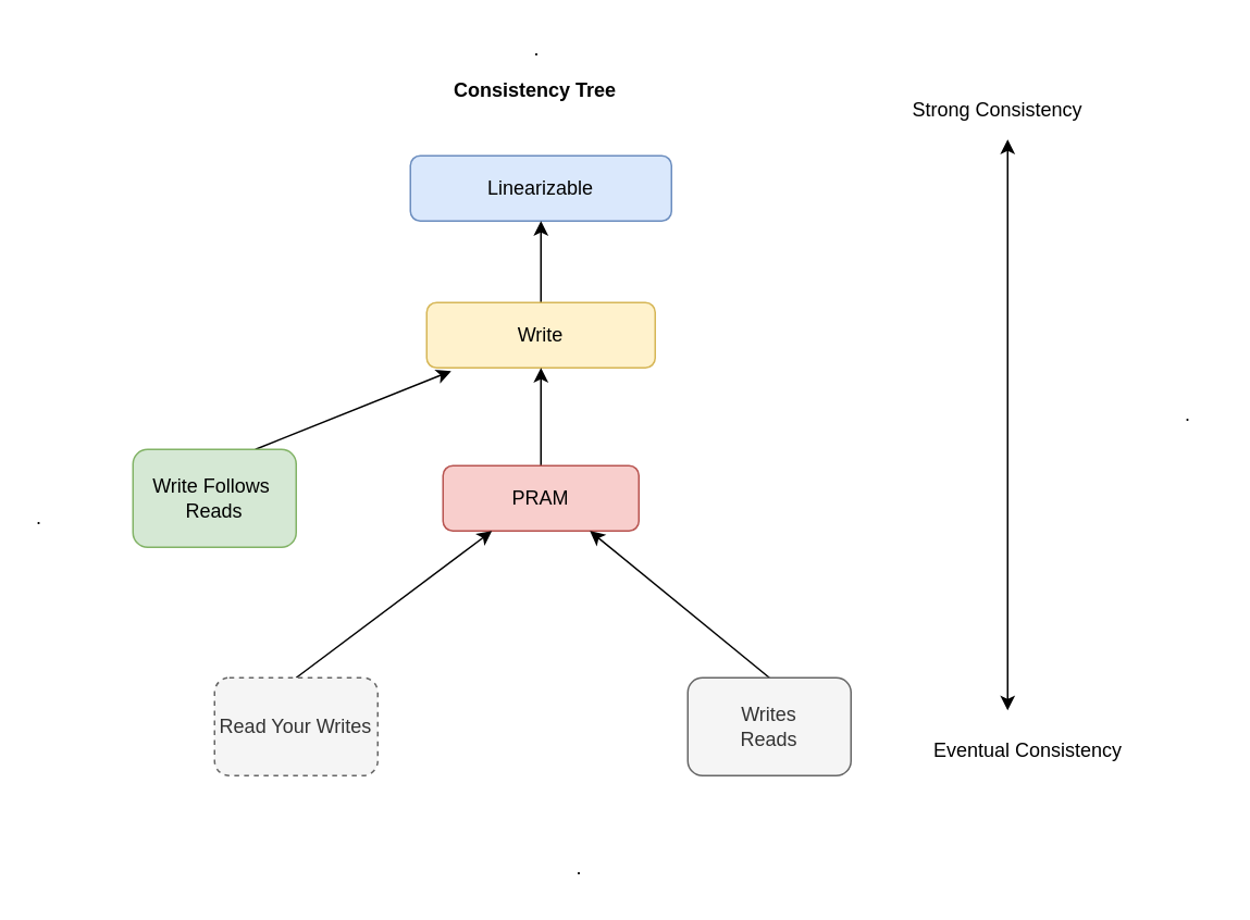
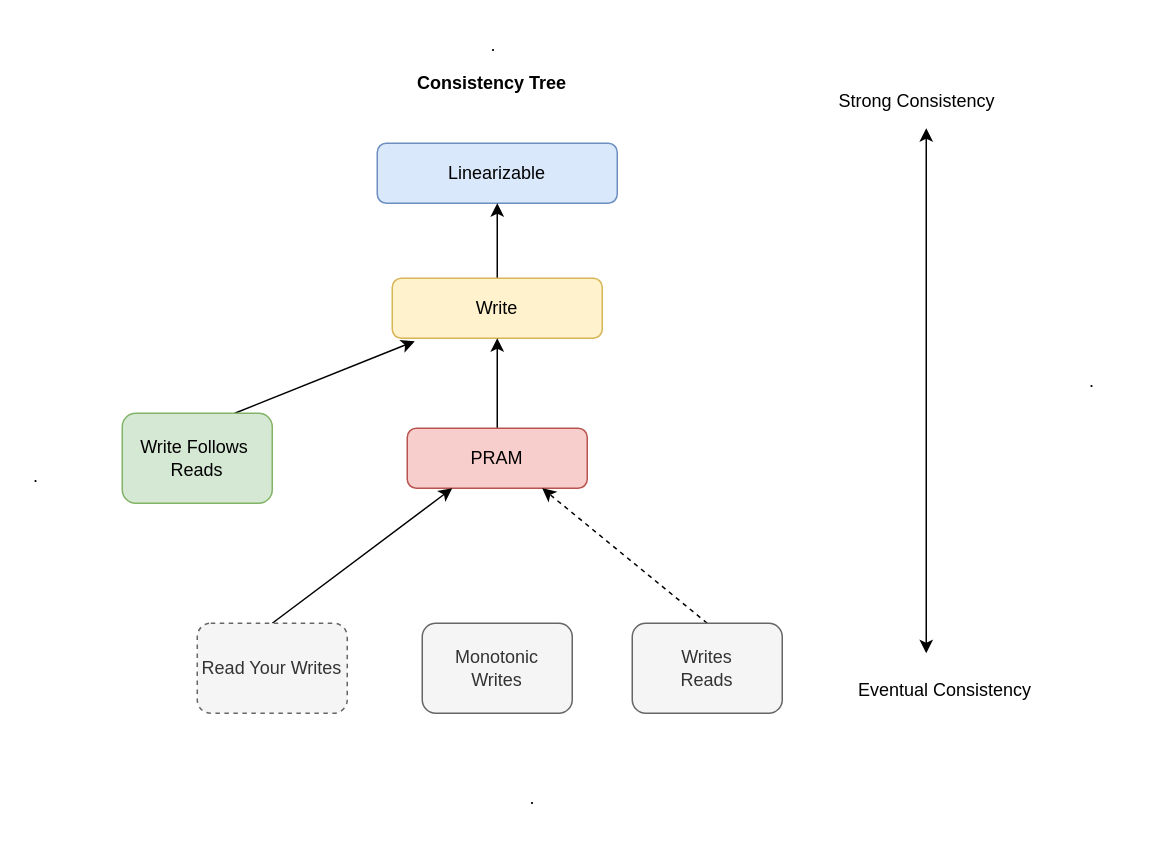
  <mxCell id="0" />
  <mxCell id="1" parent="0" />
  <mxCell id="2" value="Linearizable" style="rounded=1;whiteSpace=wrap;html=1;fillColor=#dae8fc;strokeColor=#6c8ebf;" vertex="1" parent="1"><mxGeometry x="251" y="95" width="160" height="40" as="geometry" /></mxCell>
  <mxCell id="3" style="edgeStyle=orthogonalEdgeStyle;rounded=0;orthogonalLoop=1;jettySize=auto;html=1;exitX=0.5;exitY=0;exitDx=0;exitDy=0;entryX=0.5;entryY=1;entryDx=0;entryDy=0;" edge="1" parent="1" source="4" target="2"><mxGeometry relative="1" as="geometry" /></mxCell>
  <mxCell id="4" value="Write" style="rounded=1;whiteSpace=wrap;html=1;fillColor=#fff2cc;strokeColor=#d6b656;" vertex="1" parent="1"><mxGeometry x="261" y="185" width="140" height="40" as="geometry" /></mxCell>
  <mxCell id="5" style="edgeStyle=orthogonalEdgeStyle;rounded=0;orthogonalLoop=1;jettySize=auto;html=1;exitX=0.5;exitY=0;exitDx=0;exitDy=0;entryX=0.5;entryY=1;entryDx=0;entryDy=0;" edge="1" parent="1" source="6" target="4"><mxGeometry relative="1" as="geometry" /></mxCell>
  <mxCell id="6" value="PRAM" style="rounded=1;whiteSpace=wrap;html=1;fillColor=#f8cecc;strokeColor=#b85450;" vertex="1" parent="1"><mxGeometry x="271" y="285" width="120" height="40" as="geometry" /></mxCell>
- <mxCell id="7" style="edgeStyle=none;rounded=0;orthogonalLoop=1;jettySize=auto;html=1;exitX=0.5;exitY=0;exitDx=0;exitDy=0;entryX=0.75;entryY=1;entryDx=0;entryDy=0;" edge="1" parent="1" source="8" target="6"><mxGeometry relative="1" as="geometry" /></mxCell>
+ <mxCell id="7" style="edgeStyle=none;rounded=0;orthogonalLoop=1;jettySize=auto;html=1;exitX=0.5;exitY=0;exitDx=0;exitDy=0;entryX=0.75;entryY=1;entryDx=0;entryDy=0;dashed=1;" edge="1" parent="1" source="8" target="6"><mxGeometry relative="1" as="geometry" /></mxCell>
  <mxCell id="8" value="Writes&lt;br&gt;Reads&lt;br&gt;" style="rounded=1;whiteSpace=wrap;html=1;fillColor=#f5f5f5;strokeColor=#666666;fontColor=#333333;" vertex="1" parent="1"><mxGeometry x="421" y="415" width="100" height="60" as="geometry" /></mxCell>
+ <mxCell id="9" value="Monotonic&lt;br&gt;Writes&lt;br&gt;" style="rounded=1;whiteSpace=wrap;html=1;fillColor=#f5f5f5;strokeColor=#666666;fontColor=#333333;" vertex="1" parent="1"><mxGeometry x="281" y="415" width="100" height="60" as="geometry" /></mxCell>
  <mxCell id="10" style="edgeStyle=none;rounded=0;orthogonalLoop=1;jettySize=auto;html=1;exitX=0.5;exitY=0;exitDx=0;exitDy=0;entryX=0.25;entryY=1;entryDx=0;entryDy=0;" edge="1" parent="1" source="11" target="6"><mxGeometry relative="1" as="geometry" /></mxCell>
  <mxCell id="11" value="Read Your Writes&lt;br&gt;" style="rounded=1;whiteSpace=wrap;html=1;fillColor=#f5f5f5;strokeColor=#666666;fontColor=#333333;dashed=1;" vertex="1" parent="1"><mxGeometry x="131" y="415" width="100" height="60" as="geometry" /></mxCell>
  <mxCell id="12" style="rounded=0;orthogonalLoop=1;jettySize=auto;html=1;exitX=0.75;exitY=0;exitDx=0;exitDy=0;entryX=0.107;entryY=1.05;entryDx=0;entryDy=0;entryPerimeter=0;" edge="1" parent="1" source="13" target="4"><mxGeometry relative="1" as="geometry" /></mxCell>
  <mxCell id="13" value="Write Follows&amp;nbsp;&lt;br&gt;Reads&lt;br&gt;" style="rounded=1;whiteSpace=wrap;html=1;fillColor=#d5e8d4;strokeColor=#82b366;" vertex="1" parent="1"><mxGeometry x="81" y="275" width="100" height="60" as="geometry" /></mxCell>
  <mxCell id="14" value="&lt;b&gt;Consistency Tree&lt;/b&gt;" style="text;html=1;resizable=0;points=[];autosize=1;align=left;verticalAlign=top;spacingTop=-4;" vertex="1" parent="1"><mxGeometry x="276" y="45" width="110" height="20" as="geometry" /></mxCell>
  <mxCell id="15" value="Strong Consistency" style="text;html=1;resizable=0;points=[];autosize=1;align=left;verticalAlign=top;spacingTop=-4;" vertex="1" parent="1"><mxGeometry x="557" y="57" width="120" height="20" as="geometry" /></mxCell>
  <mxCell id="16" value="Eventual Consistency" style="text;html=1;resizable=0;points=[];autosize=1;align=left;verticalAlign=top;spacingTop=-4;" vertex="1" parent="1"><mxGeometry x="570" y="450" width="130" height="20" as="geometry" /></mxCell>
  <mxCell id="17" value="" style="endArrow=classic;startArrow=classic;html=1;" edge="1" parent="1"><mxGeometry width="50" height="50" relative="1" as="geometry"><mxPoint x="617" y="435" as="sourcePoint" /><mxPoint x="617" y="85" as="targetPoint" /></mxGeometry></mxCell>
  <mxCell id="18" value="." style="text;html=1;resizable=0;points=[];autosize=1;align=left;verticalAlign=top;spacingTop=-4;" vertex="1" parent="1"><mxGeometry x="325" y="20" width="20" height="20" as="geometry" /></mxCell>
  <mxCell id="19" value="." style="text;html=1;resizable=0;points=[];autosize=1;align=left;verticalAlign=top;spacingTop=-4;" vertex="1" parent="1"><mxGeometry x="20" y="307" width="20" height="20" as="geometry" /></mxCell>
  <mxCell id="20" value="." style="text;html=1;resizable=0;points=[];autosize=1;align=left;verticalAlign=top;spacingTop=-4;" vertex="1" parent="1"><mxGeometry x="351" y="522" width="20" height="20" as="geometry" /></mxCell>
  <mxCell id="21" value="." style="text;html=1;resizable=0;points=[];autosize=1;align=left;verticalAlign=top;spacingTop=-4;" vertex="1" parent="1"><mxGeometry x="724" y="244" width="20" height="20" as="geometry" /></mxCell>
